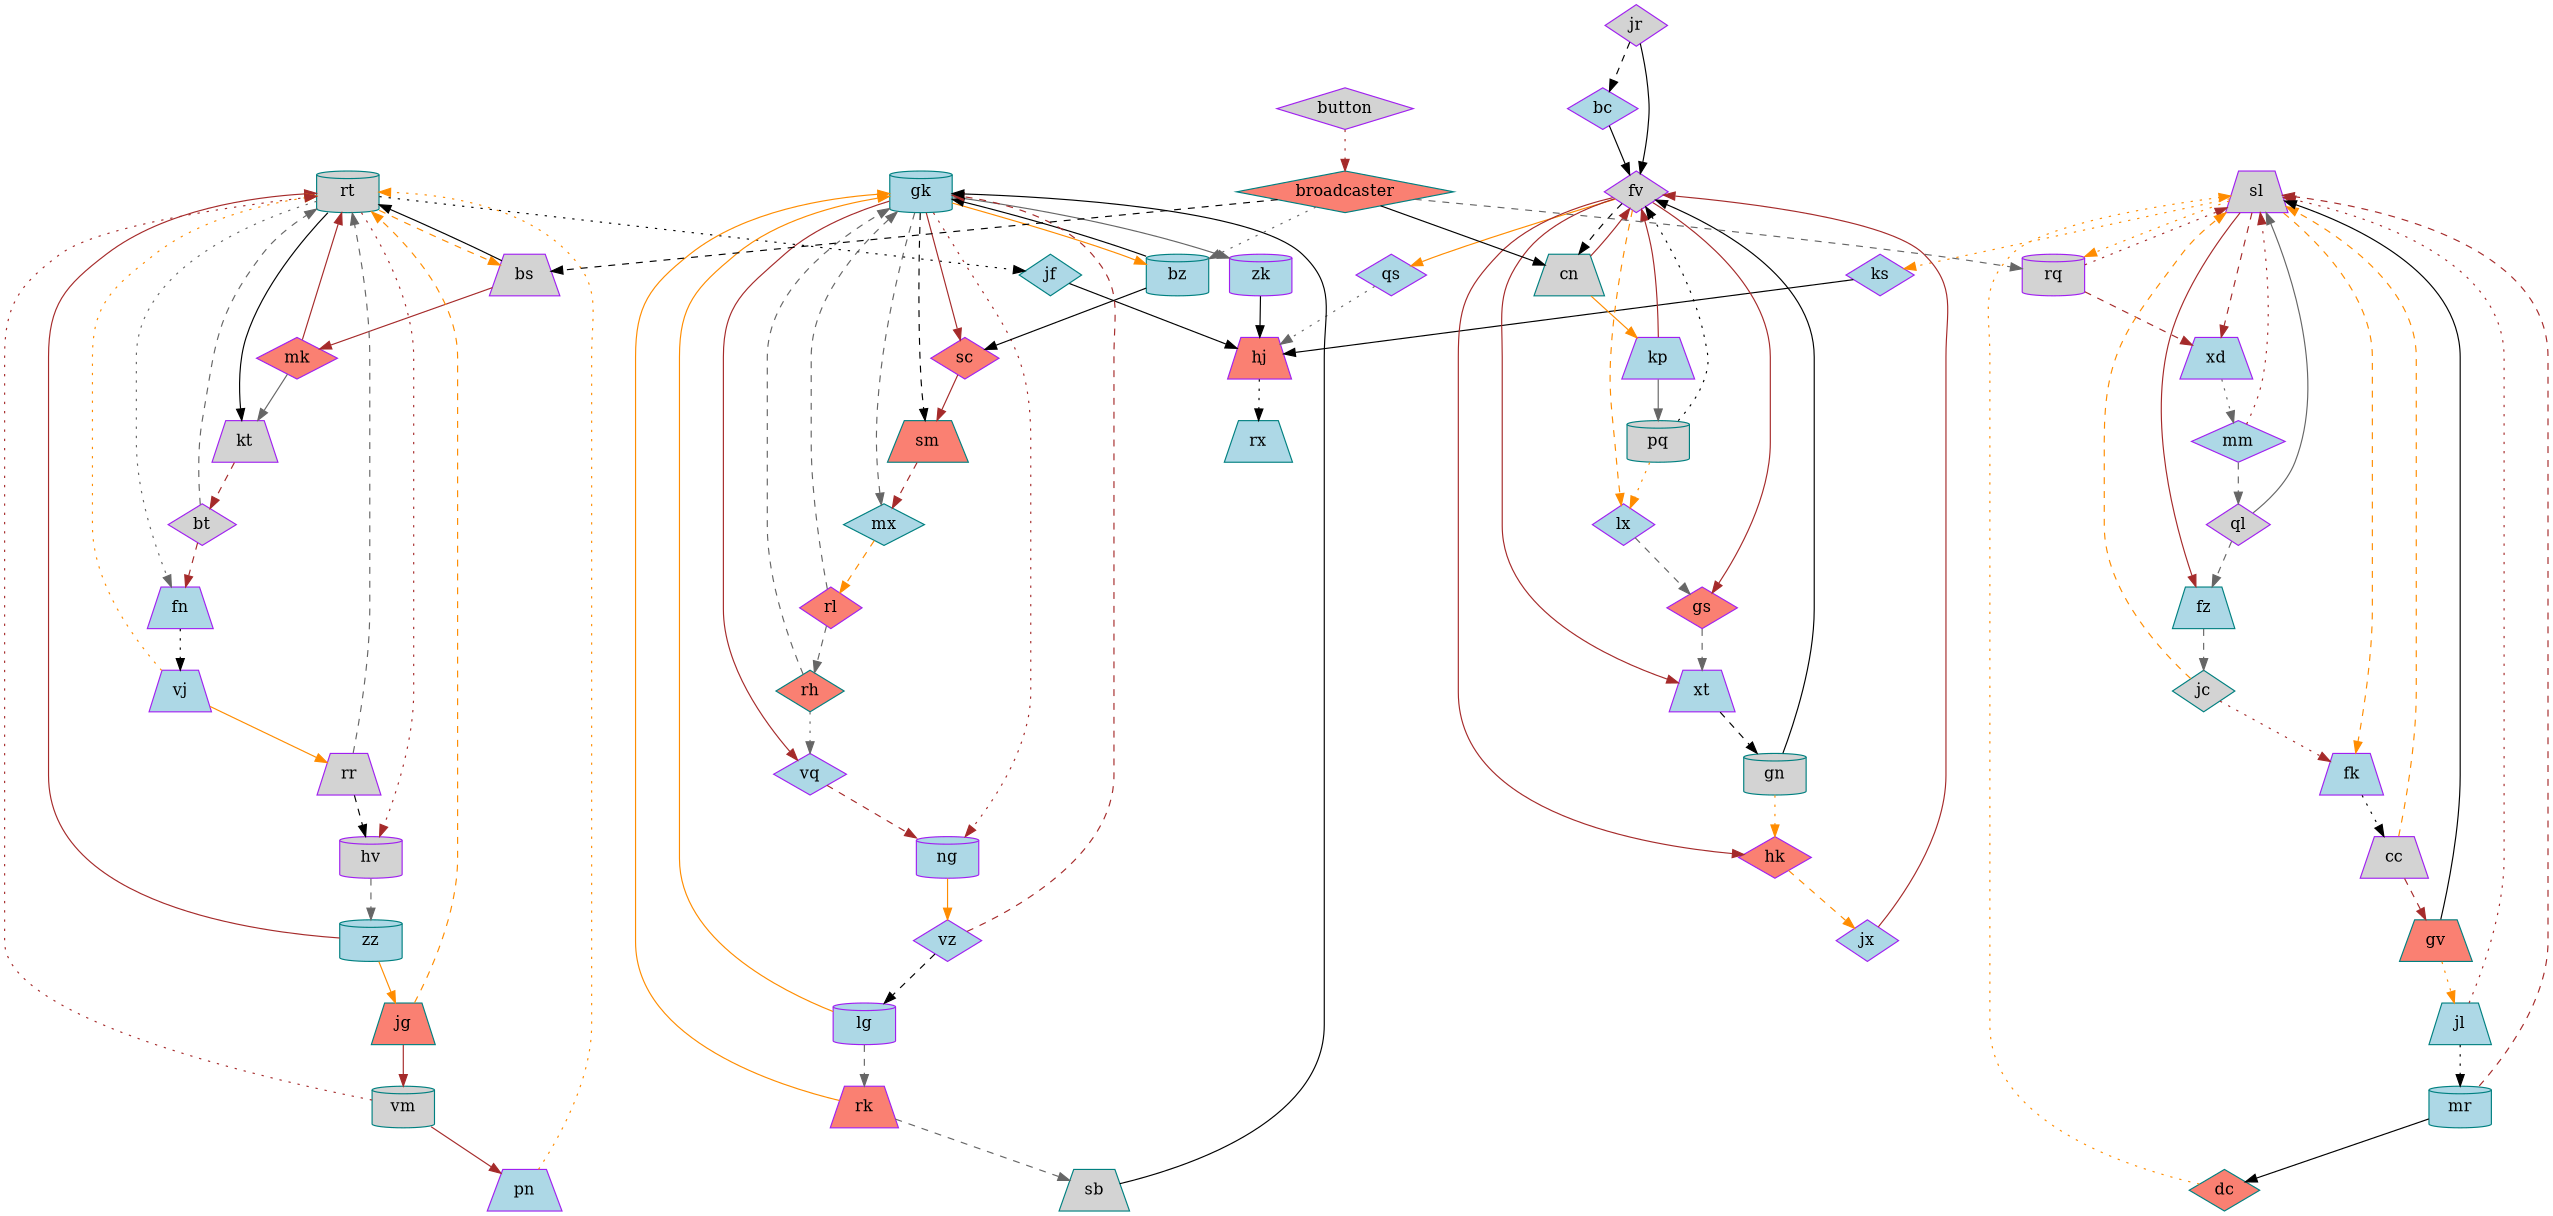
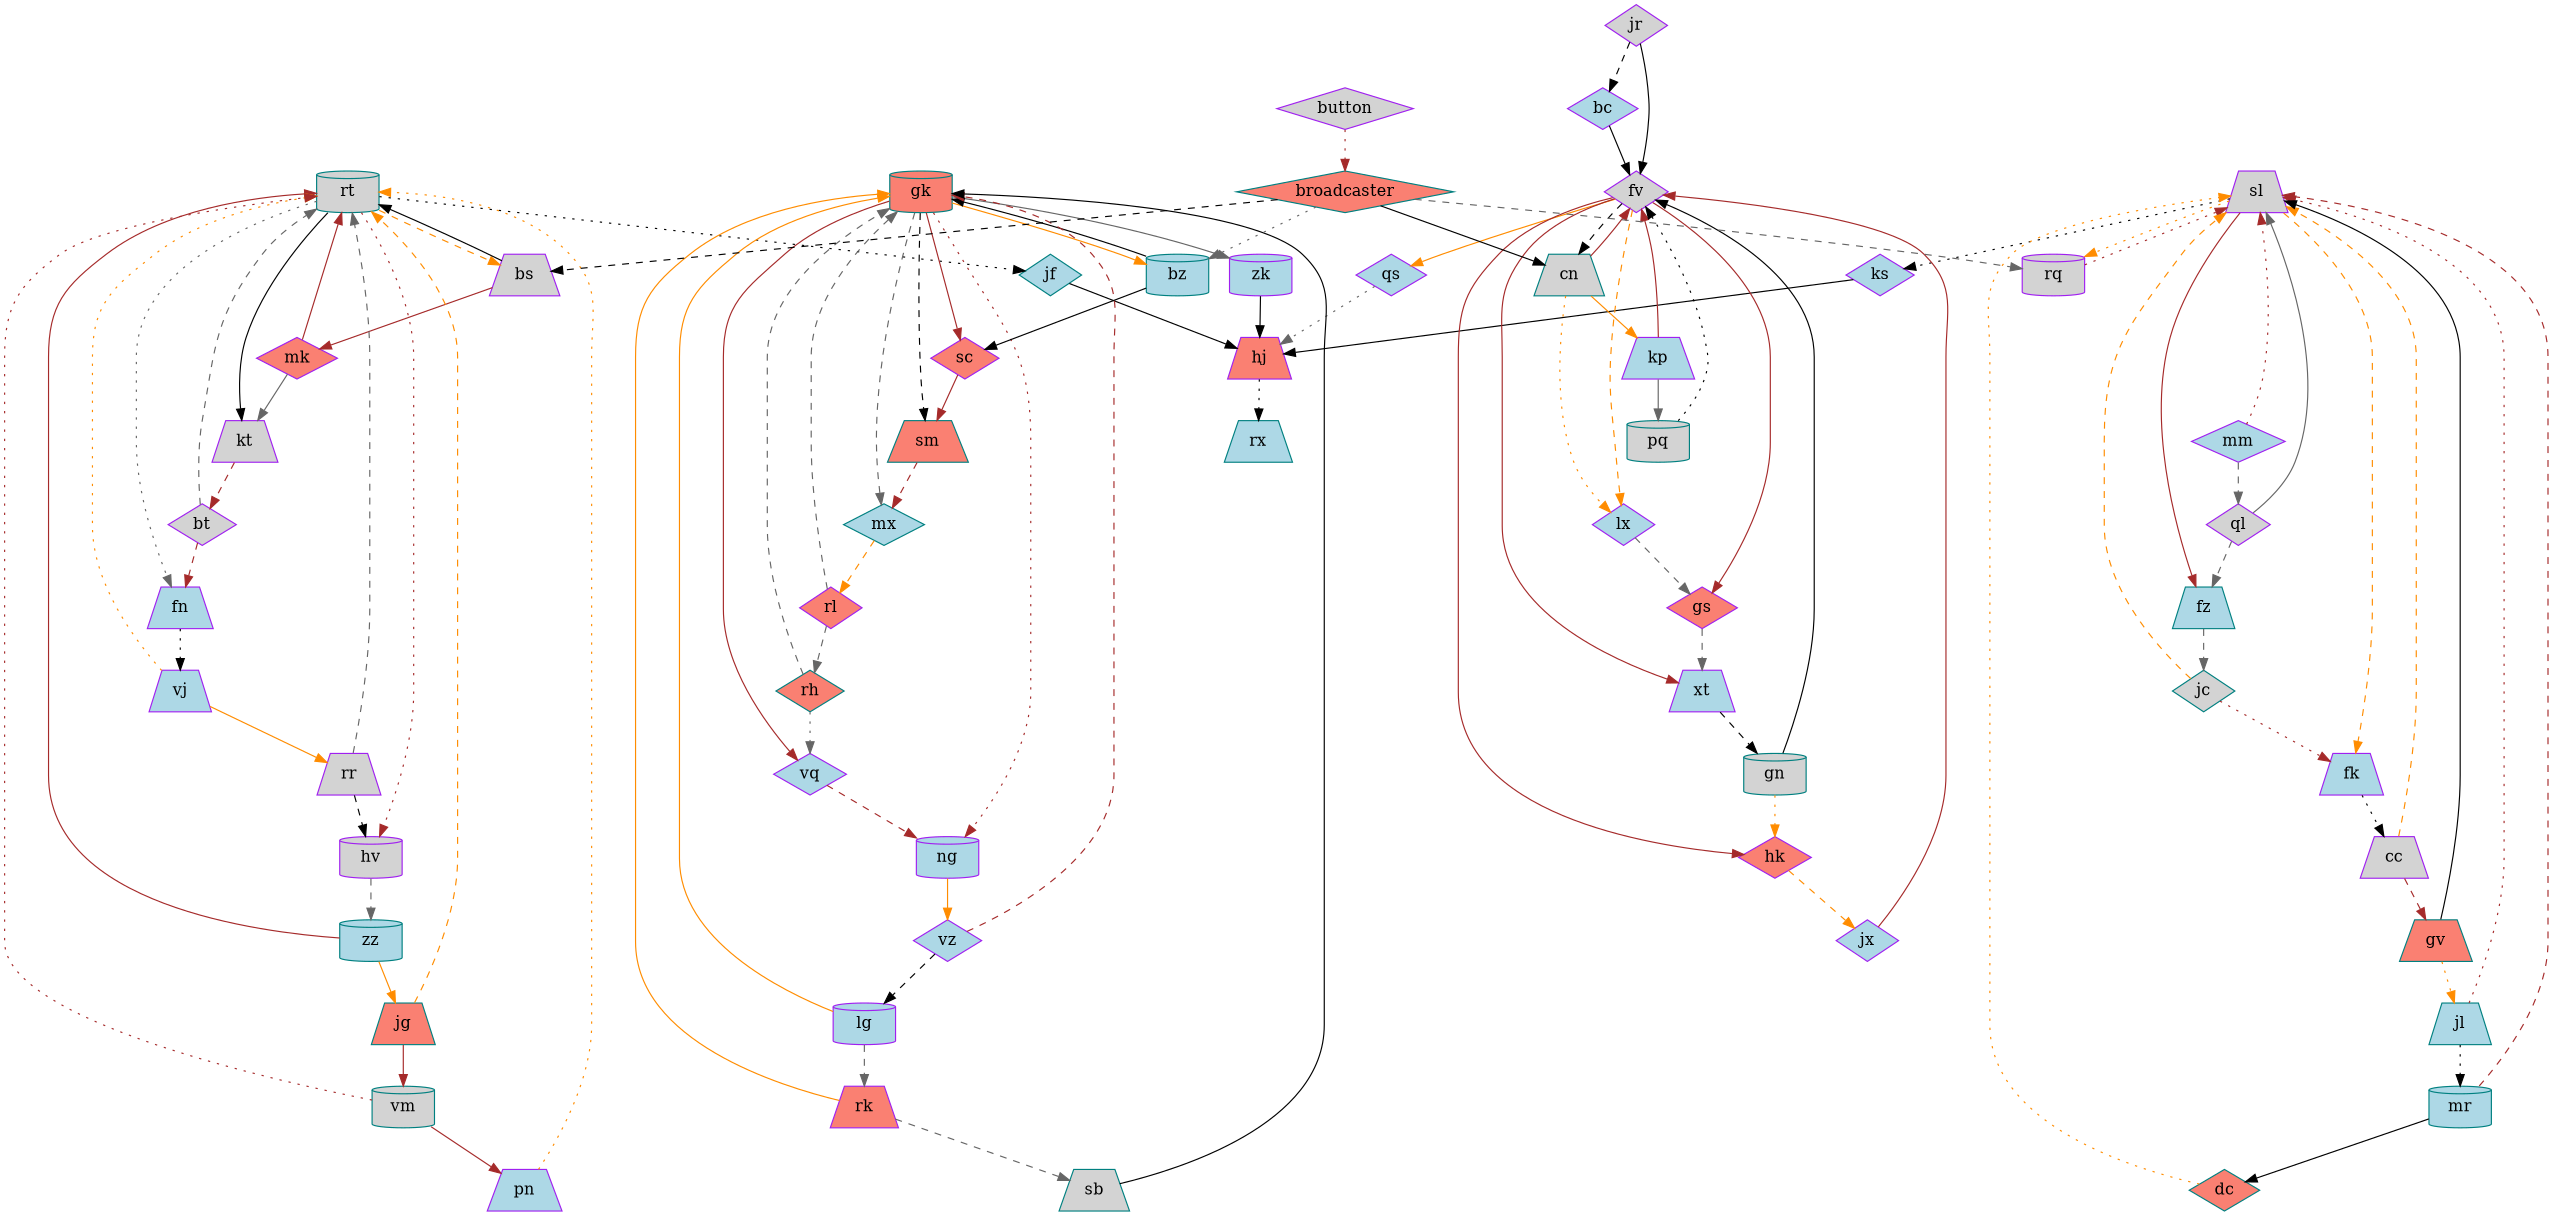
  digraph {
    node [color=purple fillcolor=lightblue shape=diamond style=filled]
    edge [color=brown style=solid]
    ks
    jf [color=teal]
    qs
    zk [shape=cylinder]
    rt [color=teal fillcolor=lightgrey shape=cylinder]
-   gk [color=teal shape=cylinder]
+   gk [color=teal fillcolor=salmon shape=cylinder]
    fv [fillcolor=lightgrey]
    sl [fillcolor=lightgrey shape=trapezium]
    hj [fillcolor=salmon shape=trapezium]
    hv [fillcolor=lightgrey shape=cylinder]
    bs [fillcolor=lightgrey shape=trapezium]
    kt [fillcolor=lightgrey shape=trapezium]
    fn [shape=trapezium]
    ng [shape=cylinder]
    sc [fillcolor=salmon]
    sm [color=teal fillcolor=salmon shape=trapezium]
    mx [color=teal]
    vq
    bz [color=teal shape=cylinder]
    cn [color=teal fillcolor=lightgrey shape=trapezium]
    gs [fillcolor=salmon]
    xt [shape=trapezium]
    hk [fillcolor=salmon]
    lx
    rq [fillcolor=lightgrey shape=cylinder]
-   xd [shape=trapezium]
    fz [color=teal shape=trapezium]
    fk [shape=trapezium]
    zz [color=teal shape=cylinder]
    mk [fillcolor=salmon]
    bt [fillcolor=lightgrey]
    vj [shape=trapezium]
    vz
    rl [fillcolor=salmon]
    rx [color=teal shape=trapezium]
    kp [shape=trapezium]
    gn [color=teal fillcolor=lightgrey shape=cylinder]
    jx
    mm
    jc [color=teal fillcolor=lightgrey]
    cc [fillcolor=lightgrey shape=trapezium]
    lg [shape=cylinder]
    rk [fillcolor=salmon shape=trapezium]
    jg [color=teal fillcolor=salmon shape=trapezium]
    vm [color=teal fillcolor=lightgrey shape=cylinder]
    pq [color=teal fillcolor=lightgrey shape=cylinder]
    rr [fillcolor=lightgrey shape=trapezium]
    bc
    sb [color=teal fillcolor=lightgrey shape=trapezium]
    rh [color=teal fillcolor=salmon]
    pn [shape=trapezium]
    ql [fillcolor=lightgrey]
    jr [fillcolor=lightgrey]
    dc [color=teal fillcolor=salmon]
    broadcaster [color=teal fillcolor=salmon]
    jl [color=teal shape=trapezium]
    mr [color=teal shape=cylinder]
    gv [color=teal fillcolor=salmon shape=trapezium]
    button [fillcolor=lightgrey]
    subgraph sub_1 {
      rank=same
      ks
      jf
      qs
      zk
    }
    subgraph sub_2 {
      rank=same
      rt
      gk
      fv
      sl
    }
    ks -> hj [color=black]
    jf -> hj [color=black]
    qs -> hj [color=gray40 style=dotted]
    zk -> hj [color=black]
    rt -> jf [color=black style=dotted]
    rt -> hv [style=dotted]
    rt -> bs [color=darkorange style=dashed]
    rt -> kt [color=black]
    rt -> fn [color=gray40 style=dotted]
    gk -> zk [color=gray40]
    gk -> ng [style=dotted]
    gk -> sc
    gk -> sm [color=black style=dashed]
    gk -> mx [color=gray40 style=dashed]
    gk -> vq
    gk -> bz [color=darkorange]
    fv -> qs [color=darkorange]
    fv -> cn [color=black style=dashed]
    fv -> gs
    fv -> xt
    fv -> hk
    fv -> lx [color=darkorange style=dashed]
-   sl -> ks [color=darkorange style=dotted]
+   sl -> ks [color=black style=dotted]
    sl -> rq [color=darkorange style=dotted]
-   sl -> xd [style=dashed]
    sl -> fz
    sl -> fk [color=darkorange style=dashed]
    hj -> rx [color=black style=dotted]
    hv -> zz [color=gray40 style=dashed]
    bs -> rt [color=black]
    bs -> mk
    kt -> bt [style=dashed]
    fn -> vj [color=black style=dotted]
    ng -> vz [color=darkorange]
    sc -> sm
    sm -> mx [style=dashed]
    mx -> rl [color=darkorange style=dashed]
    vq -> ng [style=dashed]
    bz -> gk [color=black]
    bz -> sc [color=black]
    cn -> fv
    cn -> kp [color=darkorange]
    gs -> xt [color=gray40 style=dashed]
    xt -> gn [color=black style=dashed]
    hk -> jx [color=darkorange style=dashed]
    lx -> gs [color=gray40 style=dashed]
    rq -> sl [style=dotted]
-   rq -> xd [style=dashed]
-   xd -> mm [color=gray40 style=dotted]
    fz -> jc [color=gray40 style=dashed]
    fk -> cc [color=black style=dotted]
    zz -> rt
    zz -> jg [color=darkorange]
    mk -> rt
    mk -> kt [color=gray40]
    bt -> rt [color=gray40 style=dashed]
    bt -> fn [style=dashed]
    vj -> rt [color=darkorange style=dotted]
    vj -> rr [color=darkorange]
    vz -> gk [style=dashed]
    vz -> lg [color=black style=dashed]
    rl -> gk [color=gray40 style=dashed]
    rl -> rh [color=gray40 style=dashed]
    kp -> fv
    kp -> pq [color=gray40]
    gn -> fv [color=black]
    gn -> hk [color=darkorange style=dotted]
    jx -> fv
    mm -> sl [style=dotted]
    mm -> ql [color=gray40 style=dashed]
    jc -> sl [color=darkorange style=dashed]
    jc -> fk [style=dotted]
    cc -> sl [color=darkorange style=dashed]
    cc -> gv [style=dashed]
    lg -> gk [color=darkorange]
    lg -> rk [color=gray40 style=dashed]
    rk -> gk [color=darkorange]
    rk -> sb [color=gray40 style=dashed]
    jg -> rt [color=darkorange style=dashed]
    jg -> vm
    vm -> rt [style=dotted]
    vm -> pn
    pq -> fv [color=black style=dotted]
-   pq -> lx [color=darkorange style=dotted]
+   cn -> lx [color=darkorange style=dotted]
    rr -> rt [color=gray40 style=dashed]
    rr -> hv [color=black style=dashed]
    bc -> fv [color=black]
    sb -> gk [color=black]
    rh -> gk [color=gray40 style=dashed]
    rh -> vq [color=gray40 style=dotted]
    pn -> rt [color=darkorange style=dotted]
    ql -> sl [color=gray40]
    ql -> fz [color=gray40 style=dashed]
    jr -> fv [color=black]
    jr -> bc [color=black style=dashed]
    dc -> sl [color=darkorange style=dotted]
    broadcaster -> bs [color=black style=dashed]
    broadcaster -> bz [color=gray40 style=dotted]
    broadcaster -> cn [color=black]
    broadcaster -> rq [color=gray40 style=dashed]
    jl -> sl [style=dotted]
    jl -> mr [color=black style=dotted]
    mr -> sl [style=dashed]
    mr -> dc [color=black]
    gv -> sl [color=black]
    gv -> jl [color=darkorange style=dotted]
    button -> broadcaster [style=dotted]
  }
